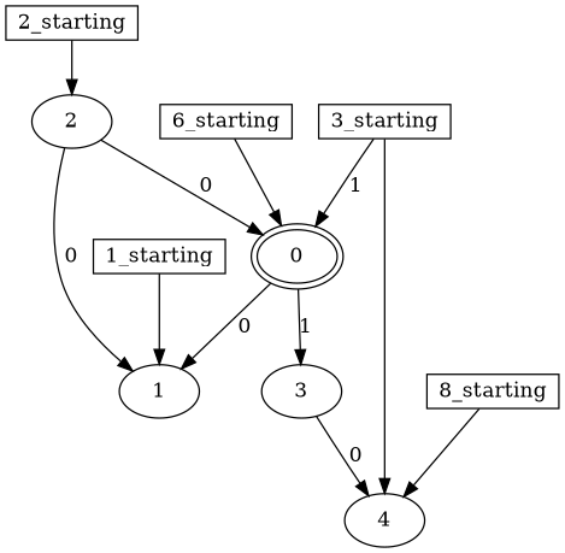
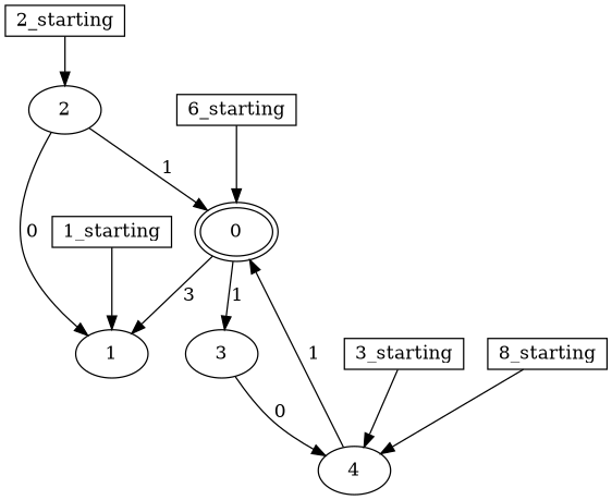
  digraph {
    n1 [is_final=True is_start=True label=0 peripheries=2]
    n2 [is_final=False is_start=True label=1 peripheries=1]
    n3 [is_final=False is_start=True label=3 peripheries=1]
    n4 [is_final=False is_start=True label=4 peripheries=1]
    n5 [height=0.0 label="6_starting" shape=None width=0.0]
    n6 [is_final=False is_start=True label=2 peripheries=1]
    "1_starting" [height=0.0 shape=None width=0.0]
    "2_starting" [height=0.0 shape=None width=0.0]
    "3_starting" [height=0.0 shape=None width=0.0]
    n10 [height=0.0 label="8_starting" shape=None width=0.0]
-   n1 -> n2 [label=0]
+   n1 -> n2 [label=3]
    n1 -> n3 [label=1]
    n3 -> n4 [label=0]
-   "3_starting" -> n1 [label=1]
+   n4 -> n1 [label=1]
    n5 -> n1
-   n6 -> n1 [label=0]
+   n6 -> n1 [label=1]
    n6 -> n2 [label=0]
    "1_starting" -> n2
    "2_starting" -> n6
    "3_starting" -> n4
    n10 -> n4
  }
